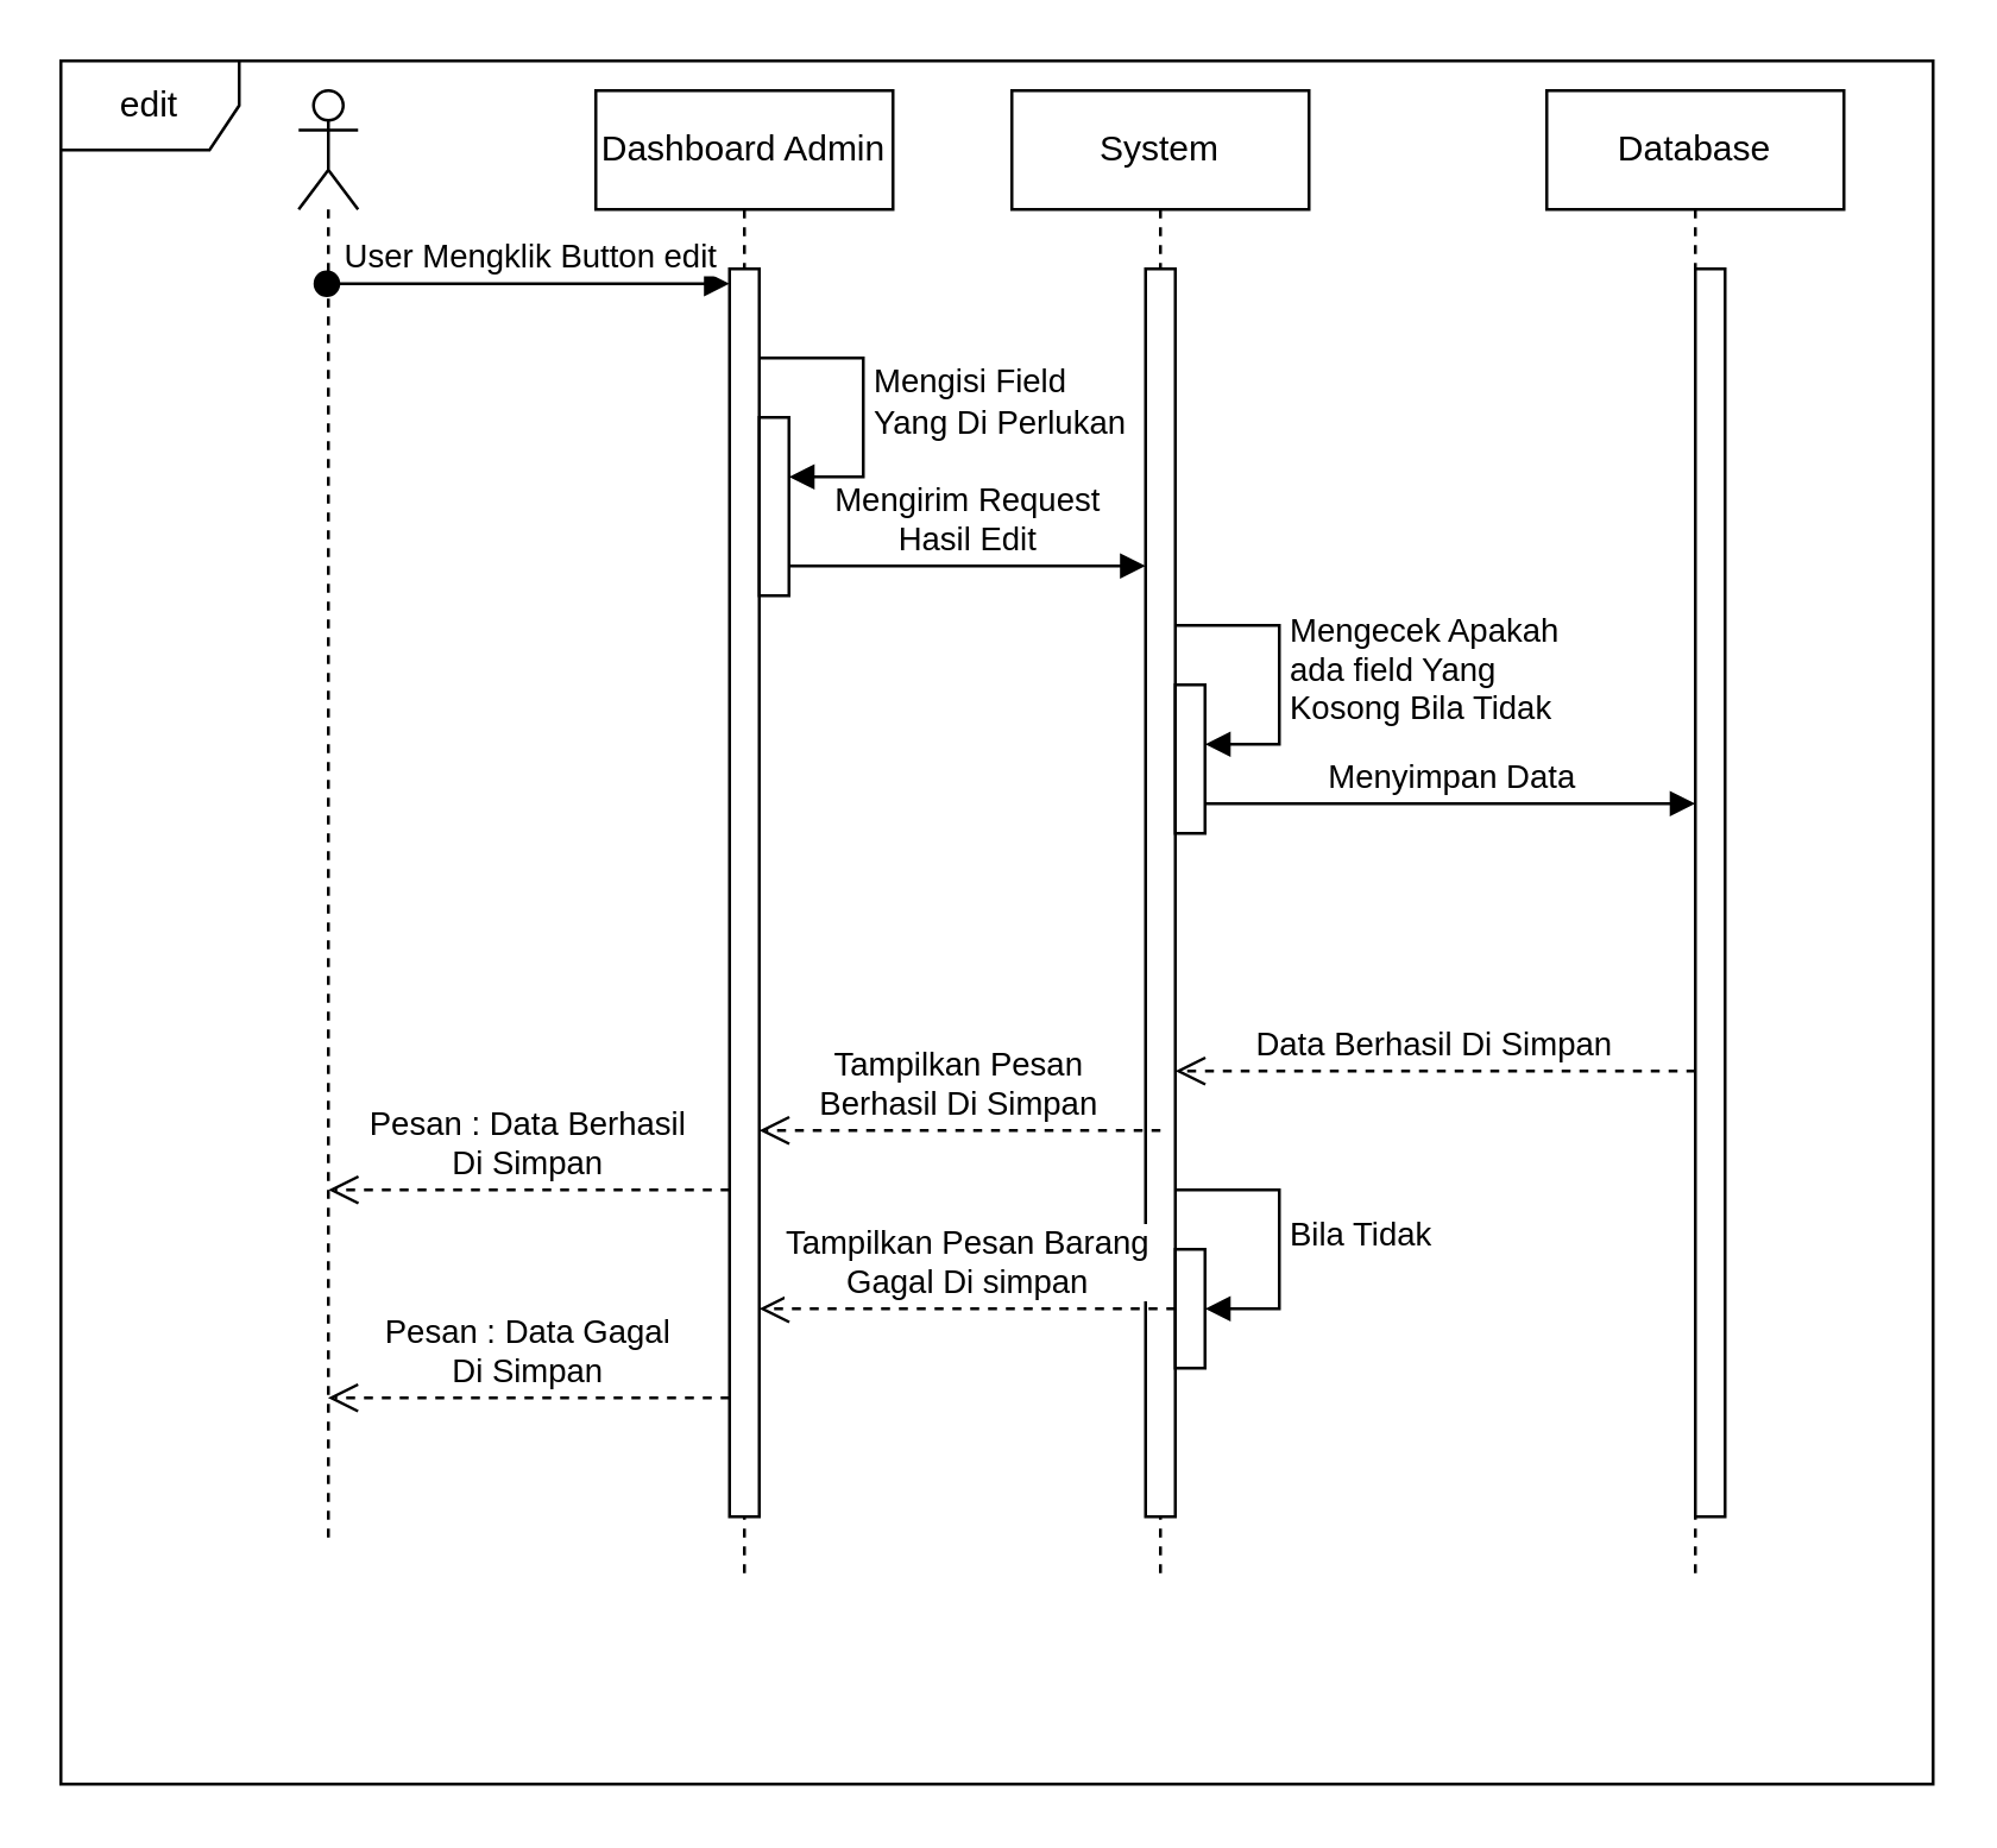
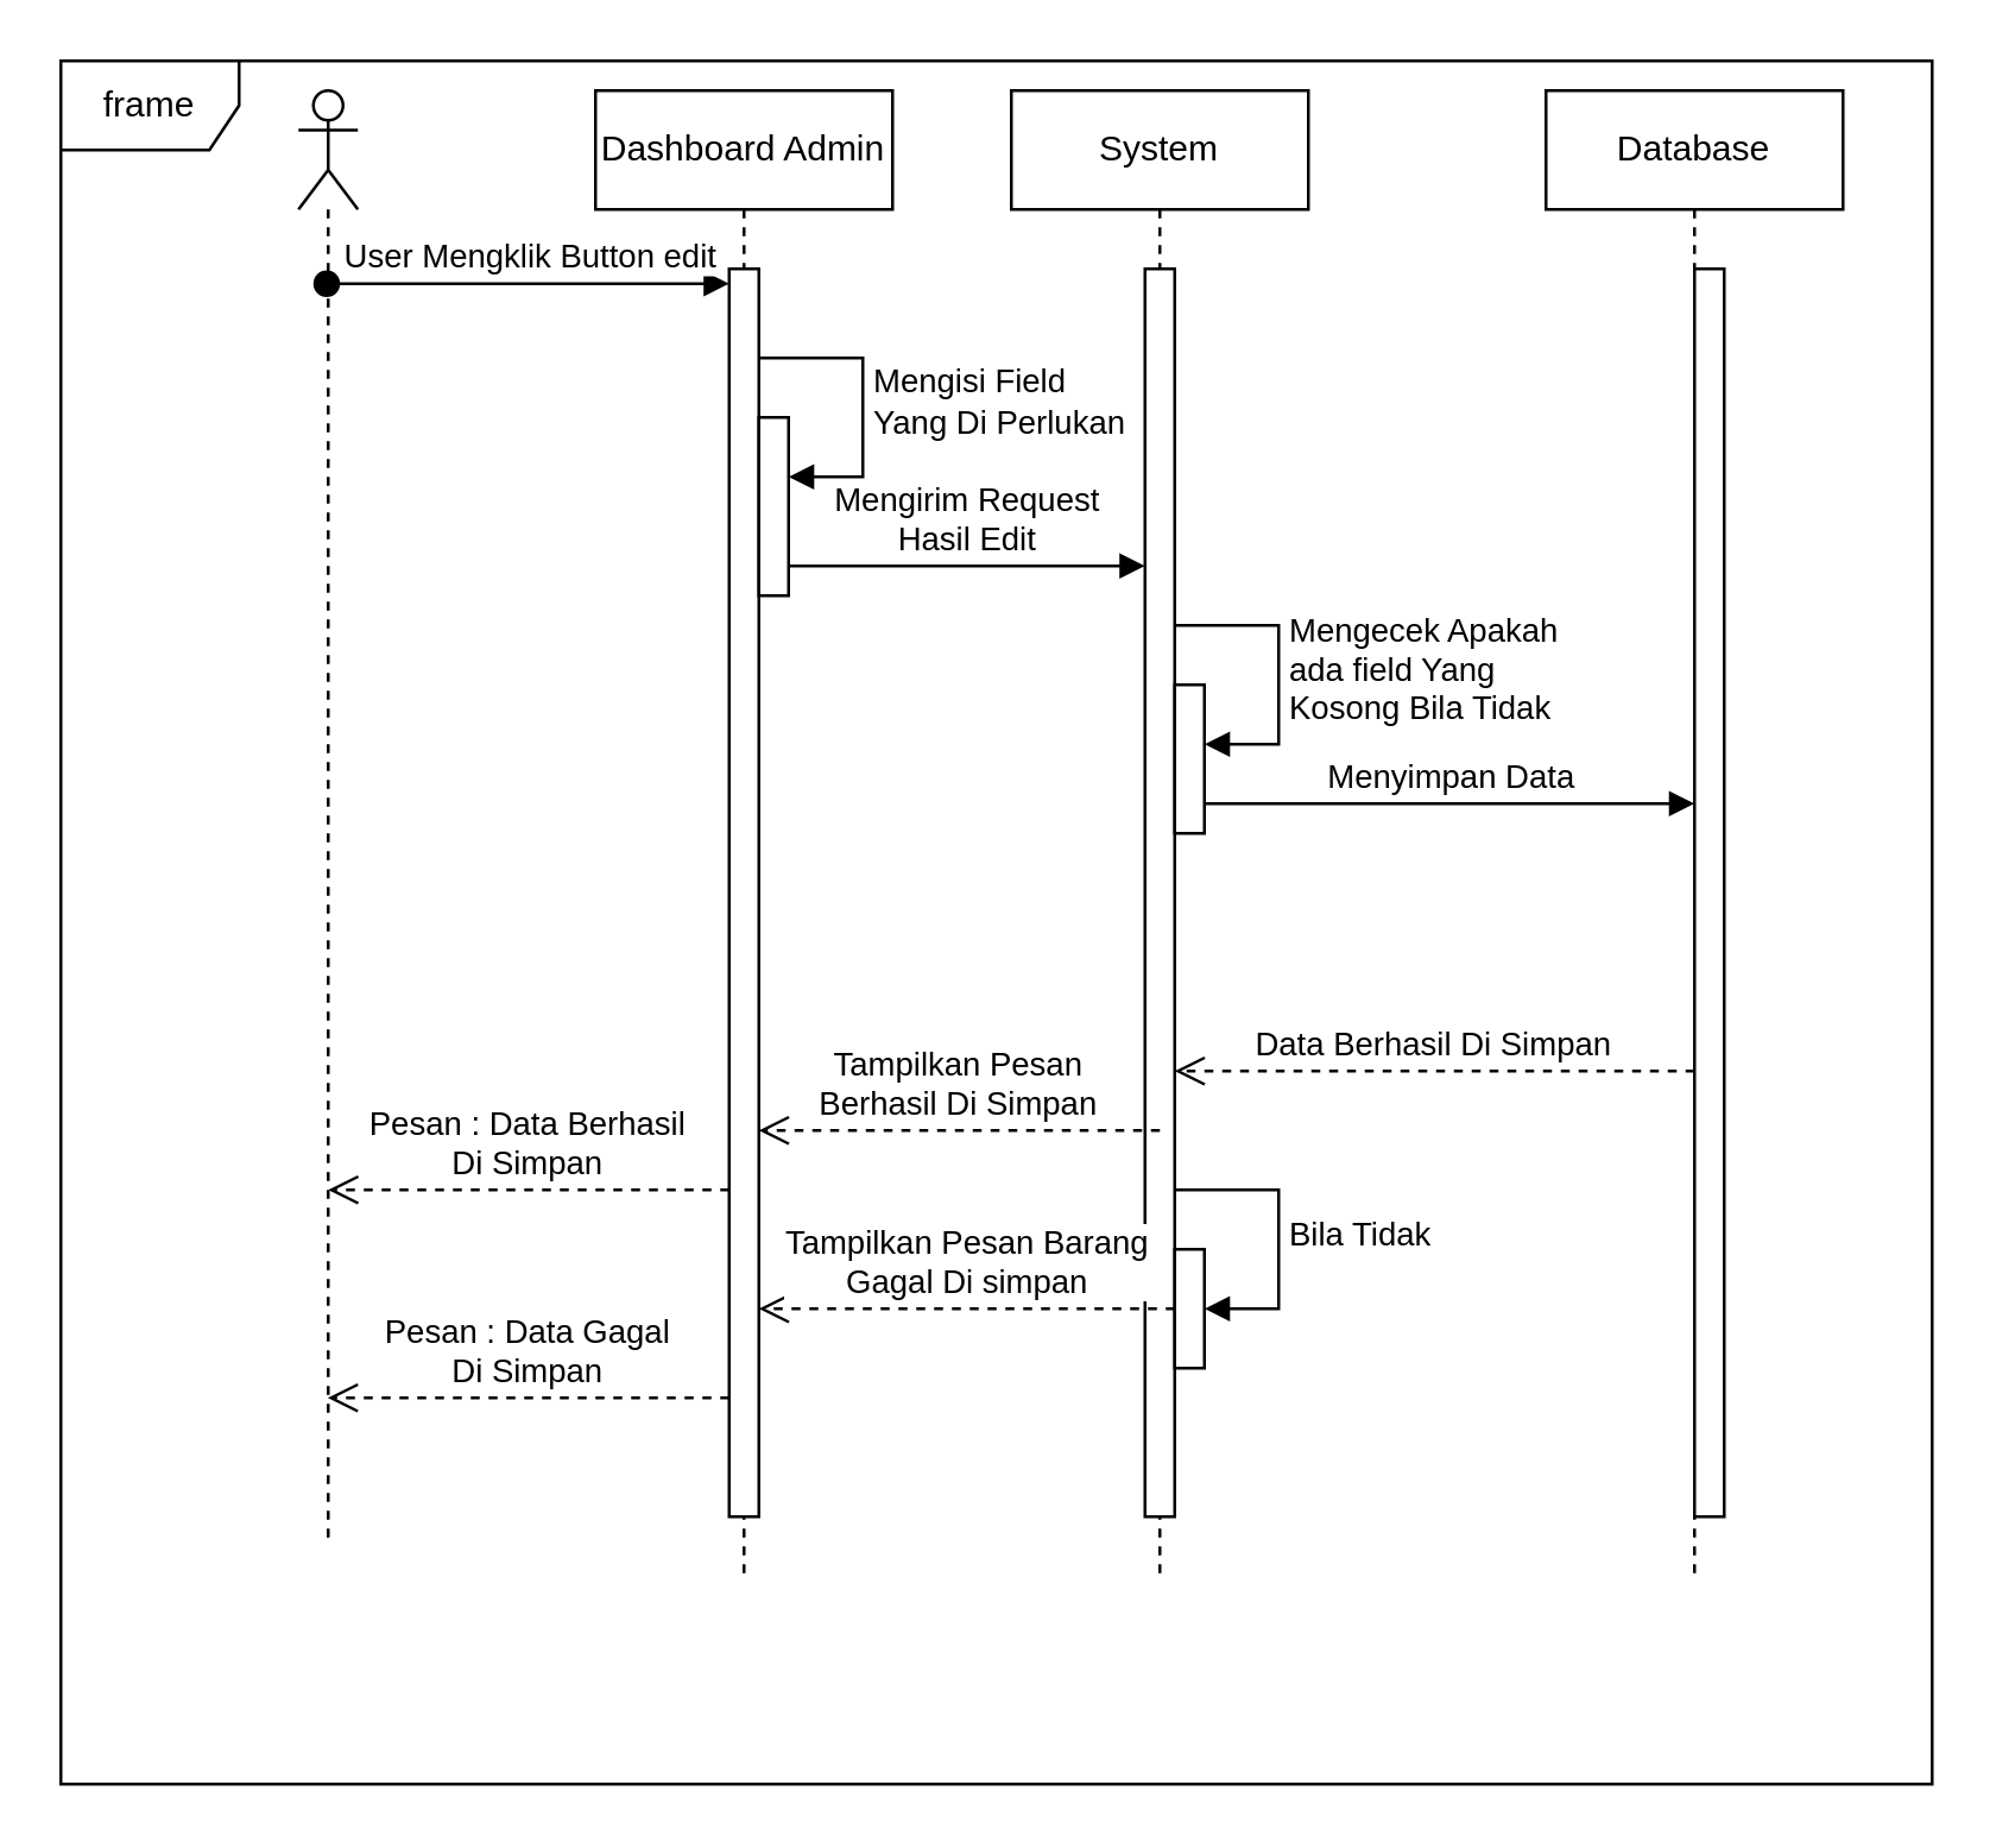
  <mxCell id="0" />
  <mxCell id="1" parent="0" />
- <mxCell id="2" value="edit" style="shape=umlFrame;whiteSpace=wrap;html=1;pointerEvents=0;" vertex="1" parent="1"><mxGeometry x="20" width="630" height="580" as="geometry" y="20" /></mxCell>
+ <mxCell id="2" value="frame" style="shape=umlFrame;whiteSpace=wrap;html=1;pointerEvents=0;" vertex="1" parent="1"><mxGeometry x="20" width="630" height="580" as="geometry" y="20" /></mxCell>
  <mxCell id="3" value="Dashboard Admin" style="shape=umlLifeline;perimeter=lifelinePerimeter;whiteSpace=wrap;html=1;container=1;dropTarget=0;collapsible=0;recursiveResize=0;outlineConnect=0;portConstraint=eastwest;newEdgeStyle={&quot;curved&quot;:0,&quot;rounded&quot;:0};size=40;" vertex="1" parent="1"><mxGeometry x="200" y="30" width="100" height="500" as="geometry" /></mxCell>
  <mxCell id="4" value="" style="html=1;points=[[0,0,0,0,5],[0,1,0,0,-5],[1,0,0,0,5],[1,1,0,0,-5]];perimeter=orthogonalPerimeter;outlineConnect=0;targetShapes=umlLifeline;portConstraint=eastwest;newEdgeStyle={&quot;curved&quot;:0,&quot;rounded&quot;:0};" vertex="1" parent="3"><mxGeometry x="45" y="60" width="10" height="420" as="geometry" /></mxCell>
  <mxCell id="5" value="" style="html=1;points=[[0,0,0,0,5],[0,1,0,0,-5],[1,0,0,0,5],[1,1,0,0,-5]];perimeter=orthogonalPerimeter;outlineConnect=0;targetShapes=umlLifeline;portConstraint=eastwest;newEdgeStyle={&quot;curved&quot;:0,&quot;rounded&quot;:0};" vertex="1" parent="3"><mxGeometry x="55" y="110" width="10" height="60" as="geometry" /></mxCell>
  <mxCell id="6" value="Mengisi Field&amp;nbsp;&lt;br&gt;Yang Di Perlukan" style="html=1;align=left;spacingLeft=2;endArrow=block;rounded=0;edgeStyle=orthogonalEdgeStyle;curved=0;rounded=0;" edge="1" target="5" parent="3" source="4"><mxGeometry relative="1" as="geometry"><mxPoint x="60" y="90" as="sourcePoint" /><Array as="points"><mxPoint x="90" y="90" /><mxPoint x="90" y="130" /></Array></mxGeometry></mxCell>
  <mxCell id="7" value="" style="shape=umlLifeline;perimeter=lifelinePerimeter;whiteSpace=wrap;html=1;container=1;dropTarget=0;collapsible=0;recursiveResize=0;outlineConnect=0;portConstraint=eastwest;newEdgeStyle={&quot;curved&quot;:0,&quot;rounded&quot;:0};participant=umlActor;" vertex="1" parent="1"><mxGeometry x="100" y="30" width="20" height="490" as="geometry" /></mxCell>
  <mxCell id="8" value="System" style="shape=umlLifeline;perimeter=lifelinePerimeter;whiteSpace=wrap;html=1;container=1;dropTarget=0;collapsible=0;recursiveResize=0;outlineConnect=0;portConstraint=eastwest;newEdgeStyle={&quot;curved&quot;:0,&quot;rounded&quot;:0};" vertex="1" parent="1"><mxGeometry x="340" y="30" width="100" height="500" as="geometry" /></mxCell>
  <mxCell id="9" value="" style="html=1;points=[[0,0,0,0,5],[0,1,0,0,-5],[1,0,0,0,5],[1,1,0,0,-5]];perimeter=orthogonalPerimeter;outlineConnect=0;targetShapes=umlLifeline;portConstraint=eastwest;newEdgeStyle={&quot;curved&quot;:0,&quot;rounded&quot;:0};" vertex="1" parent="8"><mxGeometry x="45" y="60" width="10" height="420" as="geometry" /></mxCell>
  <mxCell id="10" value="" style="html=1;points=[[0,0,0,0,5],[0,1,0,0,-5],[1,0,0,0,5],[1,1,0,0,-5]];perimeter=orthogonalPerimeter;outlineConnect=0;targetShapes=umlLifeline;portConstraint=eastwest;newEdgeStyle={&quot;curved&quot;:0,&quot;rounded&quot;:0};" vertex="1" parent="8"><mxGeometry x="55" y="200" width="10" height="50" as="geometry" /></mxCell>
  <mxCell id="11" value="Mengecek Apakah&lt;br&gt;ada field Yang &lt;br&gt;Kosong Bila Tidak" style="html=1;align=left;spacingLeft=2;endArrow=block;rounded=0;edgeStyle=orthogonalEdgeStyle;curved=0;rounded=0;" edge="1" target="10" parent="8" source="9"><mxGeometry relative="1" as="geometry"><mxPoint x="60" y="180" as="sourcePoint" /><Array as="points"><mxPoint x="90" y="180" /><mxPoint x="90" y="220" /></Array></mxGeometry></mxCell>
  <mxCell id="12" value="" style="html=1;points=[[0,0,0,0,5],[0,1,0,0,-5],[1,0,0,0,5],[1,1,0,0,-5]];perimeter=orthogonalPerimeter;outlineConnect=0;targetShapes=umlLifeline;portConstraint=eastwest;newEdgeStyle={&quot;curved&quot;:0,&quot;rounded&quot;:0};" vertex="1" parent="8"><mxGeometry x="55" y="390" width="10" height="40" as="geometry" /></mxCell>
  <mxCell id="13" value="Bila Tidak" style="html=1;align=left;spacingLeft=2;endArrow=block;rounded=0;edgeStyle=orthogonalEdgeStyle;curved=0;rounded=0;" edge="1" target="12" parent="8" source="9"><mxGeometry relative="1" as="geometry"><mxPoint x="60" y="370" as="sourcePoint" /><Array as="points"><mxPoint x="90" y="370" /><mxPoint x="90" y="410" /></Array></mxGeometry></mxCell>
  <mxCell id="14" value="Database" style="shape=umlLifeline;perimeter=lifelinePerimeter;whiteSpace=wrap;html=1;container=1;dropTarget=0;collapsible=0;recursiveResize=0;outlineConnect=0;portConstraint=eastwest;newEdgeStyle={&quot;curved&quot;:0,&quot;rounded&quot;:0};" vertex="1" parent="1"><mxGeometry x="520" y="30" width="100" height="500" as="geometry" /></mxCell>
  <mxCell id="15" value="" style="html=1;points=[[0,0,0,0,5],[0,1,0,0,-5],[1,0,0,0,5],[1,1,0,0,-5]];perimeter=orthogonalPerimeter;outlineConnect=0;targetShapes=umlLifeline;portConstraint=eastwest;newEdgeStyle={&quot;curved&quot;:0,&quot;rounded&quot;:0};" vertex="1" parent="14"><mxGeometry x="50" y="60" width="10" height="420" as="geometry" /></mxCell>
  <mxCell id="16" value="Menyimpan Data" style="html=1;verticalAlign=bottom;endArrow=block;curved=0;rounded=0;entryX=0;entryY=0;entryDx=0;entryDy=5;" edge="1" parent="14" source="10"><mxGeometry relative="1" as="geometry"><mxPoint x="-30" y="240" as="sourcePoint" /><mxPoint x="50" y="240.0" as="targetPoint" /></mxGeometry></mxCell>
  <mxCell id="17" value="Data Berhasil Di Simpan" style="html=1;verticalAlign=bottom;endArrow=open;dashed=1;endSize=8;curved=0;rounded=0;exitX=0;exitY=1;exitDx=0;exitDy=-5;" edge="1" parent="14" target="9"><mxGeometry relative="1" as="geometry"><mxPoint x="-90" y="330" as="targetPoint" /><mxPoint x="50" y="330.0" as="sourcePoint" /></mxGeometry></mxCell>
  <mxCell id="18" value="User Mengklik Button edit" style="html=1;verticalAlign=bottom;startArrow=oval;endArrow=block;startSize=8;curved=0;rounded=0;entryX=0;entryY=0;entryDx=0;entryDy=5;" edge="1" target="4" parent="1" source="7"><mxGeometry relative="1" as="geometry"><mxPoint x="170" y="95" as="sourcePoint" /></mxGeometry></mxCell>
  <mxCell id="19" value="Mengirim Request&lt;br&gt;Hasil Edit" style="html=1;verticalAlign=bottom;endArrow=block;curved=0;rounded=0;" edge="1" parent="1" source="5" target="9"><mxGeometry width="80" relative="1" as="geometry"><mxPoint x="270" y="179.81" as="sourcePoint" /><mxPoint x="350" y="179.81" as="targetPoint" /><Array as="points"><mxPoint x="290" y="190" /><mxPoint x="320" y="190" /></Array></mxGeometry></mxCell>
  <mxCell id="20" value="Tampilkan Pesan&lt;br&gt;Berhasil Di Simpan" style="html=1;verticalAlign=bottom;endArrow=open;dashed=1;endSize=8;curved=0;rounded=0;" edge="1" parent="1" target="4"><mxGeometry relative="1" as="geometry"><mxPoint x="390" y="380" as="sourcePoint" /><mxPoint x="260" y="380" as="targetPoint" /></mxGeometry></mxCell>
  <mxCell id="21" value="Pesan : Data Berhasil &lt;br&gt;Di Simpan" style="html=1;verticalAlign=bottom;endArrow=open;dashed=1;endSize=8;curved=0;rounded=0;" edge="1" parent="1"><mxGeometry relative="1" as="geometry"><mxPoint x="245" y="400.004" as="sourcePoint" /><mxPoint x="110" y="400" as="targetPoint" /></mxGeometry></mxCell>
  <mxCell id="22" value="Tampilkan Pesan Barang&lt;br&gt;Gagal Di simpan" style="html=1;verticalAlign=bottom;endArrow=open;dashed=1;endSize=8;curved=0;rounded=0;" edge="1" parent="1" source="12" target="4"><mxGeometry relative="1" as="geometry"><mxPoint x="375" y="460" as="sourcePoint" /><mxPoint x="295" y="460" as="targetPoint" /></mxGeometry></mxCell>
  <mxCell id="23" value="Pesan : Data Gagal &lt;br&gt;Di Simpan" style="html=1;verticalAlign=bottom;endArrow=open;dashed=1;endSize=8;curved=0;rounded=0;" edge="1" parent="1"><mxGeometry relative="1" as="geometry"><mxPoint x="245" y="470" as="sourcePoint" /><mxPoint x="109.875" y="470" as="targetPoint" /></mxGeometry></mxCell>
